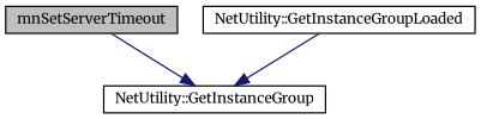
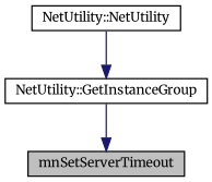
  digraph {
    fontname=Merriweather
    rankdir=TB
    node [color=black fillcolor=white fontname=Merriweather fontsize=10 shape=record style=filled]
    edge [color=midnightblue fontname=Merriweather fontsize=10 labelfontname=FreeSans labelfontsize=10 style=solid]
    n1 [fillcolor=grey75 fontcolor=black height=0.2 label=mnSetServerTimeout width=0.4]
    n2 [height=0.2 label="NetUtility::GetInstanceGroup" width=0.4]
-   n3 [height=0.2 label="NetUtility::GetInstanceGroupLoaded" width=0.4]
-   n1 -> n2
+   n3 [height=0.2 label="NetUtility::NetUtility" width=0.4]
+   n2 -> n1
    n3 -> n2
  }
